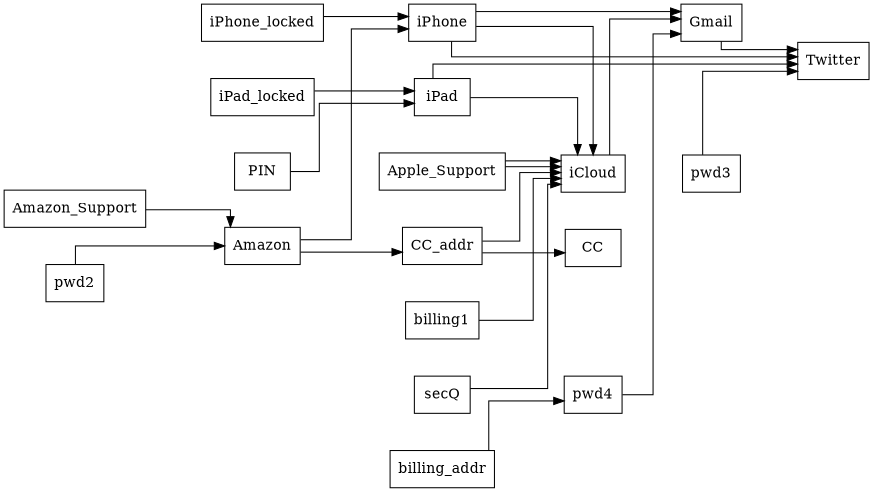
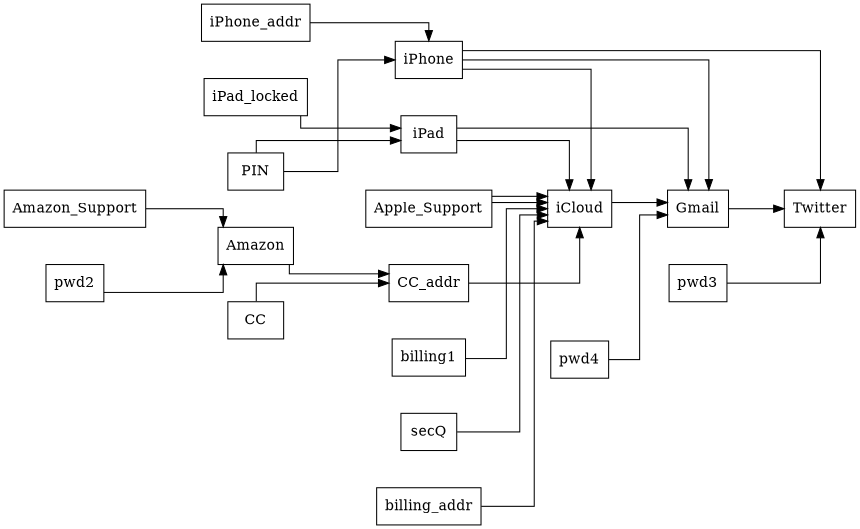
  digraph {
    fontname="Times-Roman"
    newrank=true
    nodesep=.5
    ordering=in
    overlap_scaling=-1.1
    rankdir=LR
    ranksep=.75
    splines=ortho
    node [shape=box]
-   iPhone_locked
+   iPhone_locked [label=iPhone_addr]
    iPhone
    iCloud
    Twitter
    Gmail
    iPad_locked
    iPad
    Apple_Support
    Amazon_Support
    Amazon
    n11 [label=CC_addr]
    n12 [label=billing1]
    pwd2
    pwd3
    pwd4
    secQ
    PIN
    billing_addr
    CC
    iPhone_locked -> iPhone
    iPhone -> iCloud
    iPhone -> Twitter
    iPhone -> Gmail
    iCloud -> Gmail
    Gmail -> Twitter
    iPad_locked -> iPad
    iPad -> iCloud
-   iPad -> Twitter
+   iPad -> Gmail
    Apple_Support -> iCloud
    Apple_Support -> iCloud
    Amazon_Support -> Amazon
    Amazon -> n11
    n11 -> iCloud
    n12 -> iCloud
    pwd2 -> Amazon
    pwd3 -> Twitter
    pwd4 -> Gmail
    secQ -> iCloud
-   Amazon -> iPhone
+   PIN -> iPhone
    PIN -> iPad
-   billing_addr -> pwd4
-   n11 -> CC
+   billing_addr -> iCloud
+   CC -> n11
  }
